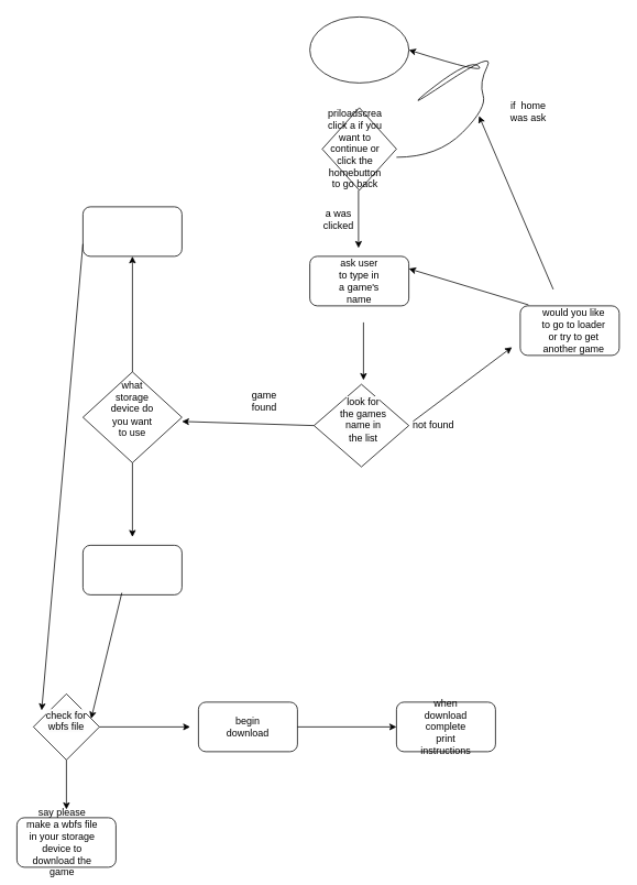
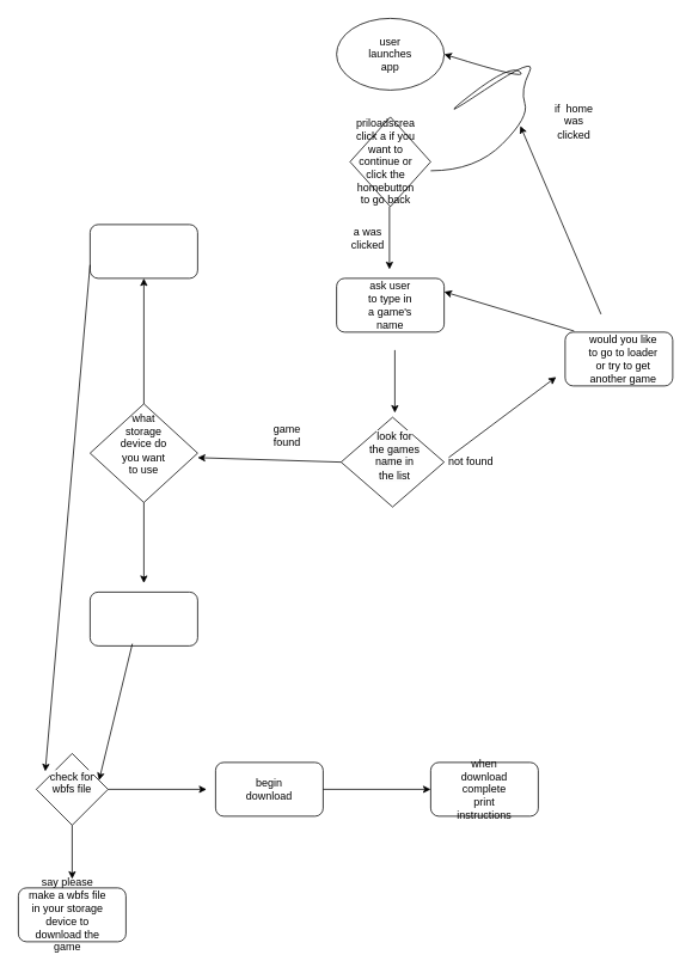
  <mxCell id="0" />
  <mxCell id="1" parent="0" />
  <mxCell id="2" value="" style="ellipse;whiteSpace=wrap;html=1;" vertex="1" parent="1"><mxGeometry x="375" y="20" width="120" height="80" as="geometry" /></mxCell>
+ <mxCell id="3" value="user launches app" style="text;html=1;strokeColor=none;fillColor=none;align=center;verticalAlign=middle;whiteSpace=wrap;rounded=0;" vertex="1" parent="1"><mxGeometry x="405" y="45" width="60" height="30" as="geometry" /></mxCell>
  <mxCell id="4" value="" style="rounded=1;whiteSpace=wrap;html=1;" vertex="1" parent="1"><mxGeometry x="375" y="310" width="120" height="60" as="geometry" /></mxCell>
  <mxCell id="5" value="ask user to type in a game's name" style="text;html=1;strokeColor=none;fillColor=none;align=center;verticalAlign=middle;whiteSpace=wrap;rounded=0;" vertex="1" parent="1"><mxGeometry x="405" y="325" width="60" height="30" as="geometry" /></mxCell>
  <mxCell id="6" value="look for the games name in the list" style="text;html=1;strokeColor=none;fillColor=none;align=center;verticalAlign=middle;whiteSpace=wrap;rounded=0;" vertex="1" parent="1"><mxGeometry x="407.5" y="500" width="60" height="30" as="geometry" /></mxCell>
  <mxCell id="7" value="" style="endArrow=classic;html=1;rounded=0;" edge="1" parent="1"><mxGeometry width="50" height="50" relative="1" as="geometry"><mxPoint x="434" y="230" as="sourcePoint" /><mxPoint x="434" y="300" as="targetPoint" /></mxGeometry></mxCell>
  <mxCell id="8" value="" style="endArrow=classic;html=1;rounded=0;" edge="1" parent="1"><mxGeometry width="50" height="50" relative="1" as="geometry"><mxPoint x="440" y="390" as="sourcePoint" /><mxPoint x="440" y="460" as="targetPoint" /></mxGeometry></mxCell>
  <mxCell id="9" value="" style="rhombus;whiteSpace=wrap;html=1;" vertex="1" parent="1"><mxGeometry x="380" y="465" width="115" height="100" as="geometry" /></mxCell>
  <mxCell id="10" value="&#10;&lt;span style=&quot;color: rgb(0, 0, 0); font-family: Helvetica; font-size: 12px; font-style: normal; font-variant-ligatures: normal; font-variant-caps: normal; font-weight: 400; letter-spacing: normal; orphans: 2; text-align: center; text-indent: 0px; text-transform: none; widows: 2; word-spacing: 0px; -webkit-text-stroke-width: 0px; background-color: rgb(251, 251, 251); text-decoration-thickness: initial; text-decoration-style: initial; text-decoration-color: initial; float: none; display: inline !important;&quot;&gt;look for the games name in the list&lt;/span&gt;&#10;&#10;" style="text;html=1;strokeColor=none;fillColor=none;align=center;verticalAlign=middle;whiteSpace=wrap;rounded=0;" vertex="1" parent="1"><mxGeometry x="410" y="500" width="60" height="30" as="geometry" /></mxCell>
  <mxCell id="11" value="not found" style="text;html=1;strokeColor=none;fillColor=none;align=center;verticalAlign=middle;whiteSpace=wrap;rounded=0;" vertex="1" parent="1"><mxGeometry x="495" y="500" width="60" height="30" as="geometry" /></mxCell>
  <mxCell id="12" value="" style="endArrow=classic;html=1;rounded=0;" edge="1" parent="1"><mxGeometry width="50" height="50" relative="1" as="geometry"><mxPoint x="500" y="510" as="sourcePoint" /><mxPoint x="620" y="420" as="targetPoint" /></mxGeometry></mxCell>
  <mxCell id="13" value="" style="rounded=1;whiteSpace=wrap;html=1;" vertex="1" parent="1"><mxGeometry x="630" y="370" width="120" height="60" as="geometry" /></mxCell>
  <mxCell id="14" value="would you like to go to loader or try to get another game" style="text;html=1;strokeColor=none;fillColor=none;align=center;verticalAlign=middle;whiteSpace=wrap;rounded=0;" vertex="1" parent="1"><mxGeometry x="650" y="385" width="90" height="30" as="geometry" /></mxCell>
  <mxCell id="15" value="" style="rhombus;whiteSpace=wrap;html=1;" vertex="1" parent="1"><mxGeometry x="390" y="130" width="90" height="100" as="geometry" /></mxCell>
  <mxCell id="16" value="priloadscrea click a if you want to continue or click the homebutton to go back" style="text;html=1;strokeColor=none;fillColor=none;align=center;verticalAlign=middle;whiteSpace=wrap;rounded=0;" vertex="1" parent="1"><mxGeometry x="400" y="165" width="60" height="30" as="geometry" /></mxCell>
  <mxCell id="17" value="a was clicked" style="text;html=1;strokeColor=none;fillColor=none;align=center;verticalAlign=middle;whiteSpace=wrap;rounded=0;" vertex="1" parent="1"><mxGeometry x="380" y="250" width="60" height="30" as="geometry" /></mxCell>
  <mxCell id="18" value="" style="curved=1;endArrow=classic;html=1;rounded=0;entryX=1;entryY=0.5;entryDx=0;entryDy=0;" edge="1" parent="1" target="2"><mxGeometry width="50" height="50" relative="1" as="geometry"><mxPoint x="480" y="190" as="sourcePoint" /><mxPoint x="590" y="80" as="targetPoint" /><Array as="points"><mxPoint x="530" y="190" /><mxPoint x="590" y="130" /><mxPoint x="580" y="100" /><mxPoint x="600" y="60" /><mxPoint x="480" y="140" /><mxPoint x="570" y="70" /><mxPoint x="590" y="90" /></Array></mxGeometry></mxCell>
- <mxCell id="19" value="if&amp;nbsp; home was ask" style="text;html=1;strokeColor=none;fillColor=none;align=center;verticalAlign=middle;whiteSpace=wrap;rounded=0;" vertex="1" parent="1"><mxGeometry x="610" width="60" height="30" as="geometry" y="120" /></mxCell>
+ <mxCell id="19" value="if&amp;nbsp; home was clicked" style="text;html=1;strokeColor=none;fillColor=none;align=center;verticalAlign=middle;whiteSpace=wrap;rounded=0;" vertex="1" parent="1"><mxGeometry x="610" width="60" height="30" as="geometry" y="120" /></mxCell>
  <mxCell id="20" value="" style="endArrow=classic;html=1;rounded=0;" edge="1" parent="1"><mxGeometry width="50" height="50" relative="1" as="geometry"><mxPoint x="670" y="350" as="sourcePoint" /><mxPoint x="580" y="140" as="targetPoint" /></mxGeometry></mxCell>
  <mxCell id="21" value="" style="endArrow=classic;html=1;rounded=0;exitX=0.083;exitY=-0.02;exitDx=0;exitDy=0;exitPerimeter=0;entryX=1;entryY=0.25;entryDx=0;entryDy=0;" edge="1" parent="1" source="13" target="4"><mxGeometry width="50" height="50" relative="1" as="geometry"><mxPoint x="420" y="370" as="sourcePoint" /><mxPoint x="470" y="320" as="targetPoint" /></mxGeometry></mxCell>
  <mxCell id="22" value="" style="endArrow=classic;html=1;rounded=0;exitX=0;exitY=0.5;exitDx=0;exitDy=0;" edge="1" parent="1" source="9"><mxGeometry width="50" height="50" relative="1" as="geometry"><mxPoint x="250" y="530" as="sourcePoint" /><mxPoint x="220" y="510" as="targetPoint" /></mxGeometry></mxCell>
  <mxCell id="23" value="game found" style="text;html=1;strokeColor=none;fillColor=none;align=center;verticalAlign=middle;whiteSpace=wrap;rounded=0;" vertex="1" parent="1"><mxGeometry x="290" y="470" width="60" height="30" as="geometry" /></mxCell>
  <mxCell id="24" value="" style="rhombus;whiteSpace=wrap;html=1;" vertex="1" parent="1"><mxGeometry x="100" y="450" width="120" height="110" as="geometry" /></mxCell>
  <mxCell id="25" value="what storage device do you want to use" style="text;html=1;strokeColor=none;fillColor=none;align=center;verticalAlign=middle;whiteSpace=wrap;rounded=0;" vertex="1" parent="1"><mxGeometry x="130" y="480" width="60" height="30" as="geometry" /></mxCell>
  <mxCell id="26" value="" style="endArrow=classic;html=1;rounded=0;" edge="1" parent="1"><mxGeometry width="50" height="50" relative="1" as="geometry"><mxPoint x="160" y="450" as="sourcePoint" /><mxPoint x="160" y="310" as="targetPoint" /></mxGeometry></mxCell>
  <mxCell id="27" value="" style="rounded=1;whiteSpace=wrap;html=1;" vertex="1" parent="1"><mxGeometry x="100" y="250" width="120" height="60" as="geometry" /></mxCell>
  <mxCell id="28" value="" style="endArrow=classic;html=1;rounded=0;exitX=0.5;exitY=1;exitDx=0;exitDy=0;" edge="1" parent="1" source="24"><mxGeometry width="50" height="50" relative="1" as="geometry"><mxPoint x="160" y="640" as="sourcePoint" /><mxPoint x="160" y="650" as="targetPoint" /></mxGeometry></mxCell>
  <mxCell id="29" value="" style="rounded=1;whiteSpace=wrap;html=1;" vertex="1" parent="1"><mxGeometry x="100" y="660" width="120" height="60" as="geometry" /></mxCell>
  <mxCell id="30" value="" style="endArrow=classic;html=1;rounded=0;exitX=0;exitY=0.75;exitDx=0;exitDy=0;" edge="1" parent="1" source="27"><mxGeometry width="50" height="50" relative="1" as="geometry"><mxPoint x="40" y="300" as="sourcePoint" /><mxPoint x="50" y="860" as="targetPoint" /></mxGeometry></mxCell>
  <mxCell id="31" value="" style="endArrow=classic;html=1;rounded=0;exitX=0.393;exitY=0.96;exitDx=0;exitDy=0;exitPerimeter=0;" edge="1" parent="1" source="29"><mxGeometry width="50" height="50" relative="1" as="geometry"><mxPoint x="160" y="810" as="sourcePoint" /><mxPoint x="110" y="870" as="targetPoint" /></mxGeometry></mxCell>
  <mxCell id="32" value="check for wbfs file" style="text;html=1;strokeColor=none;fillColor=none;align=center;verticalAlign=middle;whiteSpace=wrap;rounded=0;" vertex="1" parent="1"><mxGeometry x="50" y="865" width="60" height="30" as="geometry" /></mxCell>
  <mxCell id="33" value="" style="rhombus;whiteSpace=wrap;html=1;" vertex="1" parent="1"><mxGeometry x="40" y="840" width="80" height="80" as="geometry" /></mxCell>
  <mxCell id="34" value="&#10;&lt;span style=&quot;color: rgb(0, 0, 0); font-family: Helvetica; font-size: 12px; font-style: normal; font-variant-ligatures: normal; font-variant-caps: normal; font-weight: 400; letter-spacing: normal; orphans: 2; text-align: center; text-indent: 0px; text-transform: none; widows: 2; word-spacing: 0px; -webkit-text-stroke-width: 0px; background-color: rgb(251, 251, 251); text-decoration-thickness: initial; text-decoration-style: initial; text-decoration-color: initial; float: none; display: inline !important;&quot;&gt;check for wbfs file&lt;/span&gt;&#10;&#10;" style="text;html=1;strokeColor=none;fillColor=none;align=center;verticalAlign=middle;whiteSpace=wrap;rounded=0;" vertex="1" parent="1"><mxGeometry x="50" y="865" width="60" height="30" as="geometry" /></mxCell>
  <mxCell id="35" value="" style="endArrow=classic;html=1;rounded=0;exitX=0.5;exitY=1;exitDx=0;exitDy=0;" edge="1" parent="1" source="33"><mxGeometry width="50" height="50" relative="1" as="geometry"><mxPoint x="80" y="990" as="sourcePoint" /><mxPoint x="80" y="980" as="targetPoint" /></mxGeometry></mxCell>
  <mxCell id="36" value="" style="rounded=1;whiteSpace=wrap;html=1;" vertex="1" parent="1"><mxGeometry x="20" y="990" width="120" height="60" as="geometry" /></mxCell>
  <mxCell id="37" value="say please make a wbfs file in your storage device to download the game" style="text;html=1;strokeColor=none;fillColor=none;align=center;verticalAlign=middle;whiteSpace=wrap;rounded=0;" vertex="1" parent="1"><mxGeometry x="30" y="1005" width="90" height="30" as="geometry" /></mxCell>
  <mxCell id="38" value="" style="endArrow=classic;html=1;rounded=0;" edge="1" parent="1"><mxGeometry width="50" height="50" relative="1" as="geometry"><mxPoint x="120" y="880" as="sourcePoint" /><mxPoint x="230" y="880" as="targetPoint" /></mxGeometry></mxCell>
  <mxCell id="39" value="" style="rounded=1;whiteSpace=wrap;html=1;" vertex="1" parent="1"><mxGeometry x="240" y="850" width="120" height="60" as="geometry" /></mxCell>
  <mxCell id="40" value="begin download" style="text;html=1;strokeColor=none;fillColor=none;align=center;verticalAlign=middle;whiteSpace=wrap;rounded=0;" vertex="1" parent="1"><mxGeometry x="270" y="865" width="60" height="30" as="geometry" /></mxCell>
  <mxCell id="41" value="" style="endArrow=classic;html=1;rounded=0;" edge="1" parent="1"><mxGeometry width="50" height="50" relative="1" as="geometry"><mxPoint x="360" y="880" as="sourcePoint" /><mxPoint x="480" y="880" as="targetPoint" /></mxGeometry></mxCell>
  <mxCell id="42" value="" style="rounded=1;whiteSpace=wrap;html=1;" vertex="1" parent="1"><mxGeometry x="480" y="850" width="120" height="60" as="geometry" /></mxCell>
  <mxCell id="43" value="when download complete print instructions" style="text;html=1;strokeColor=none;fillColor=none;align=center;verticalAlign=middle;whiteSpace=wrap;rounded=0;" vertex="1" parent="1"><mxGeometry x="510" y="865" width="60" height="30" as="geometry" /></mxCell>
